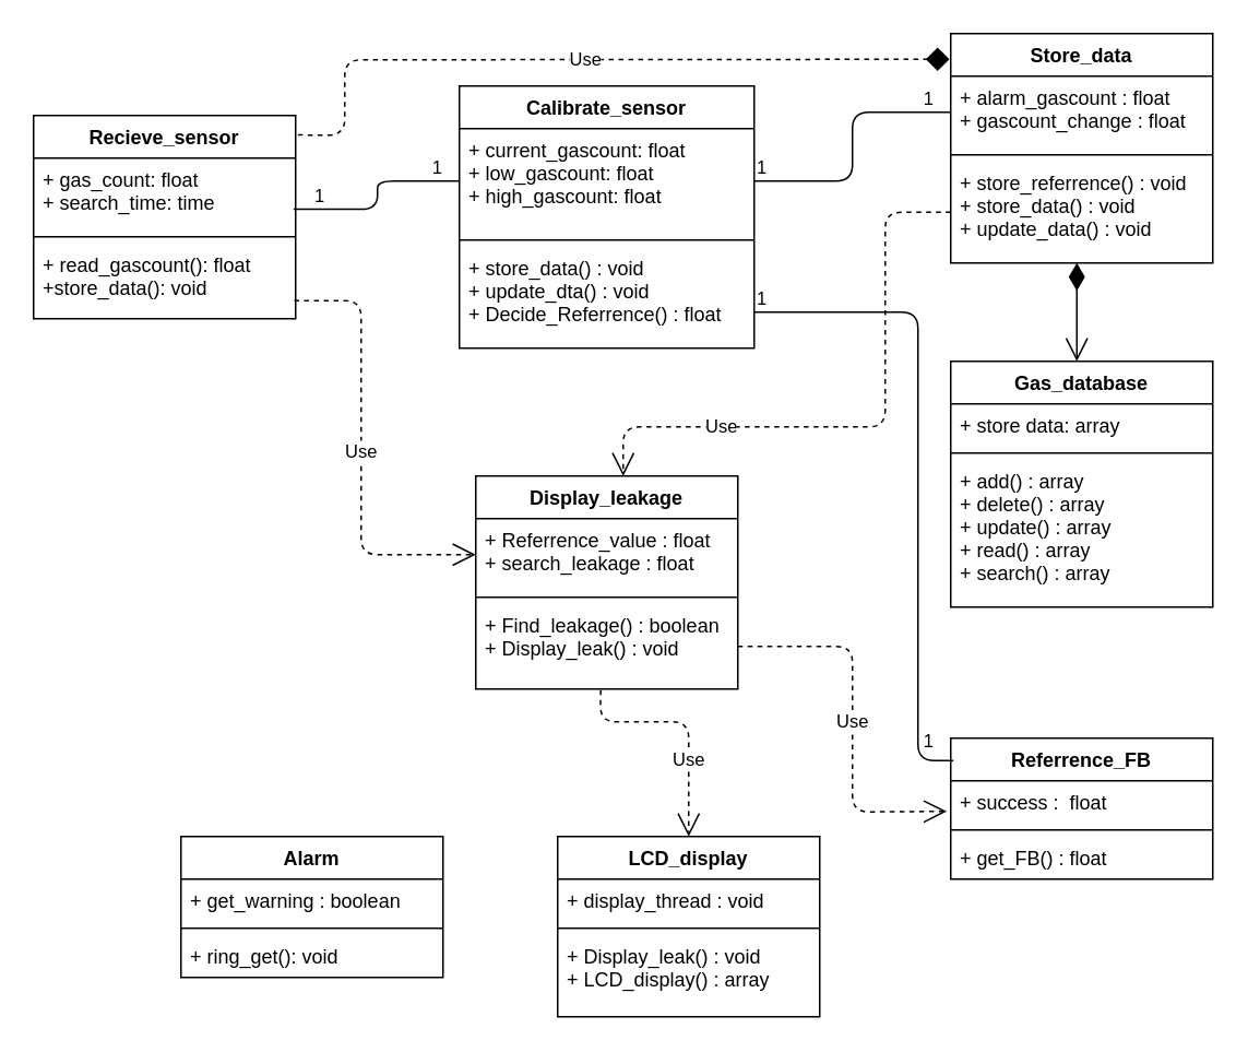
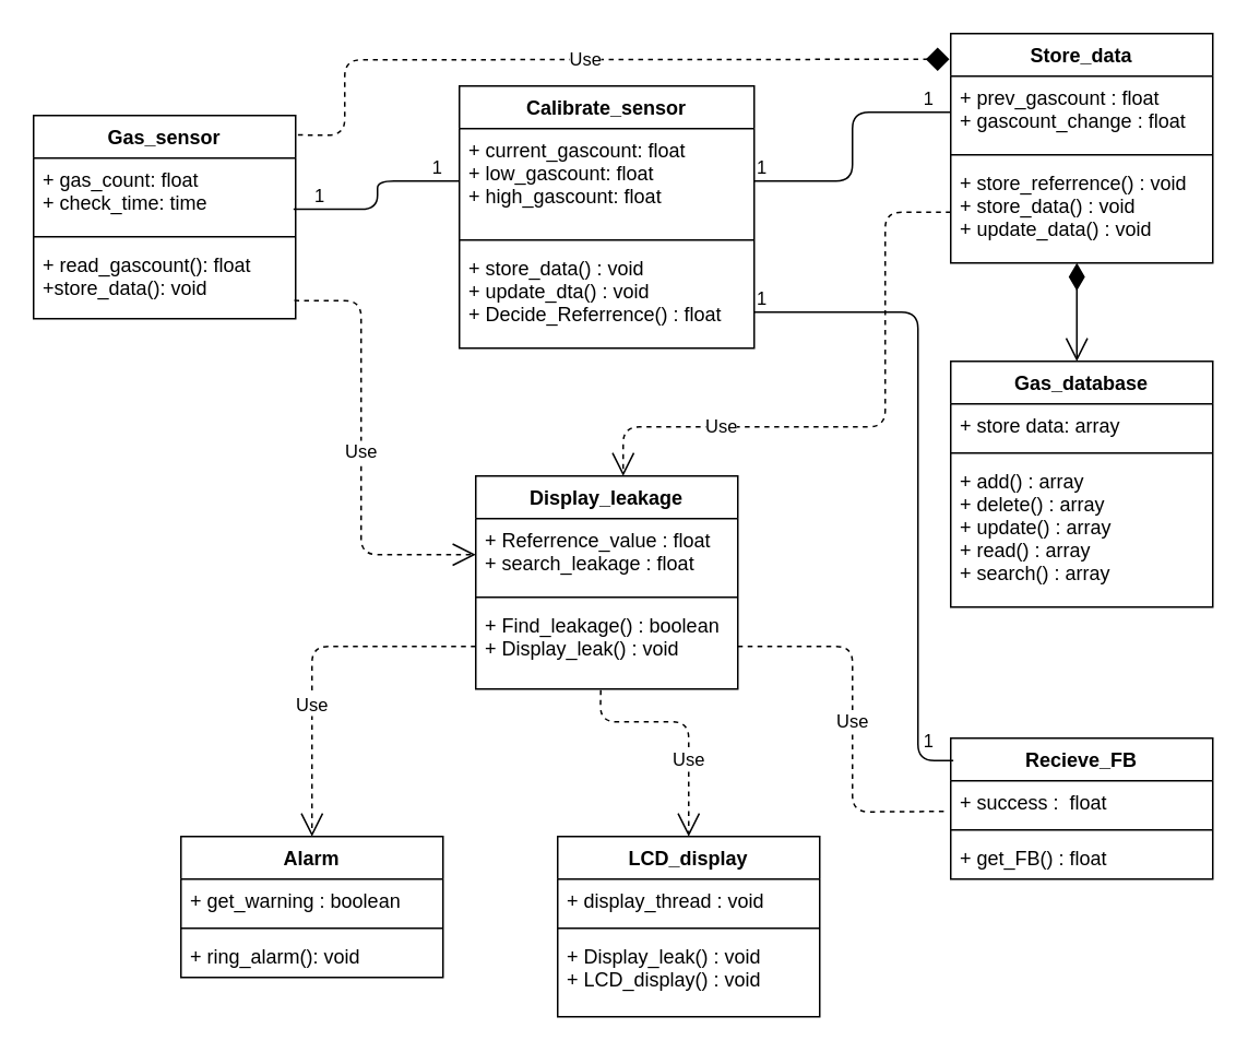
  <mxCell id="0" />
  <mxCell id="1" parent="0" />
- <mxCell id="2" value="Recieve_sensor" style="swimlane;fontStyle=1;align=center;verticalAlign=top;childLayout=stackLayout;horizontal=1;startSize=26;horizontalStack=0;resizeParent=1;resizeParentMax=0;resizeLast=0;collapsible=1;marginBottom=0;" vertex="1" parent="1"><mxGeometry x="20" y="70" width="160" height="124" as="geometry" /></mxCell>
- <mxCell id="3" value="+ gas_count: float&#10;+ search_time: time" style="text;strokeColor=none;fillColor=none;align=left;verticalAlign=top;spacingLeft=4;spacingRight=4;overflow=hidden;rotatable=0;points=[[0,0.5],[1,0.5]];portConstraint=eastwest;" vertex="1" parent="2"><mxGeometry y="26" width="160" height="44" as="geometry" /></mxCell>
+ <mxCell id="2" value="Gas_sensor" style="swimlane;fontStyle=1;align=center;verticalAlign=top;childLayout=stackLayout;horizontal=1;startSize=26;horizontalStack=0;resizeParent=1;resizeParentMax=0;resizeLast=0;collapsible=1;marginBottom=0;" vertex="1" parent="1"><mxGeometry x="20" y="70" width="160" height="124" as="geometry" /></mxCell>
+ <mxCell id="3" value="+ gas_count: float&#10;+ check_time: time" style="text;strokeColor=none;fillColor=none;align=left;verticalAlign=top;spacingLeft=4;spacingRight=4;overflow=hidden;rotatable=0;points=[[0,0.5],[1,0.5]];portConstraint=eastwest;" vertex="1" parent="2"><mxGeometry y="26" width="160" height="44" as="geometry" /></mxCell>
  <mxCell id="4" value="" style="line;strokeWidth=1;fillColor=none;align=left;verticalAlign=middle;spacingTop=-1;spacingLeft=3;spacingRight=3;rotatable=0;labelPosition=right;points=[];portConstraint=eastwest;" vertex="1" parent="2"><mxGeometry y="70" width="160" height="8" as="geometry" /></mxCell>
  <mxCell id="5" value="+ read_gascount(): float&#10;+store_data(): void" style="text;strokeColor=none;fillColor=none;align=left;verticalAlign=top;spacingLeft=4;spacingRight=4;overflow=hidden;rotatable=0;points=[[0,0.5],[1,0.5]];portConstraint=eastwest;" vertex="1" parent="2"><mxGeometry y="78" width="160" height="46" as="geometry" /></mxCell>
  <mxCell id="6" value="Calibrate_sensor" style="swimlane;fontStyle=1;align=center;verticalAlign=top;childLayout=stackLayout;horizontal=1;startSize=26;horizontalStack=0;resizeParent=1;resizeParentMax=0;resizeLast=0;collapsible=1;marginBottom=0;" vertex="1" parent="1"><mxGeometry x="280" y="52" width="180" height="160" as="geometry" /></mxCell>
  <mxCell id="7" value="+ current_gascount: float&#10;+ low_gascount: float&#10;+ high_gascount: float" style="text;strokeColor=none;fillColor=none;align=left;verticalAlign=top;spacingLeft=4;spacingRight=4;overflow=hidden;rotatable=0;points=[[0,0.5],[1,0.5]];portConstraint=eastwest;" vertex="1" parent="6"><mxGeometry y="26" width="180" height="64" as="geometry" /></mxCell>
  <mxCell id="8" value="" style="line;strokeWidth=1;fillColor=none;align=left;verticalAlign=middle;spacingTop=-1;spacingLeft=3;spacingRight=3;rotatable=0;labelPosition=right;points=[];portConstraint=eastwest;" vertex="1" parent="6"><mxGeometry y="90" width="180" height="8" as="geometry" /></mxCell>
  <mxCell id="9" value="+ store_data() : void&#10;+ update_dta() : void&#10;+ Decide_Referrence() : float" style="text;strokeColor=none;fillColor=none;align=left;verticalAlign=top;spacingLeft=4;spacingRight=4;overflow=hidden;rotatable=0;points=[[0,0.5],[1,0.5]];portConstraint=eastwest;" vertex="1" parent="6"><mxGeometry y="98" width="180" height="62" as="geometry" /></mxCell>
  <mxCell id="10" value="Store_data" style="swimlane;fontStyle=1;align=center;verticalAlign=top;childLayout=stackLayout;horizontal=1;startSize=26;horizontalStack=0;resizeParent=1;resizeParentMax=0;resizeLast=0;collapsible=1;marginBottom=0;" vertex="1" parent="1"><mxGeometry x="580" y="20" width="160" height="140" as="geometry" /></mxCell>
- <mxCell id="11" value="+ alarm_gascount : float&#10;+ gascount_change : float" style="text;strokeColor=none;fillColor=none;align=left;verticalAlign=top;spacingLeft=4;spacingRight=4;overflow=hidden;rotatable=0;points=[[0,0.5],[1,0.5]];portConstraint=eastwest;" vertex="1" parent="10"><mxGeometry y="26" width="160" height="44" as="geometry" /></mxCell>
+ <mxCell id="11" value="+ prev_gascount : float&#10;+ gascount_change : float" style="text;strokeColor=none;fillColor=none;align=left;verticalAlign=top;spacingLeft=4;spacingRight=4;overflow=hidden;rotatable=0;points=[[0,0.5],[1,0.5]];portConstraint=eastwest;" vertex="1" parent="10"><mxGeometry y="26" width="160" height="44" as="geometry" /></mxCell>
  <mxCell id="12" value="" style="line;strokeWidth=1;fillColor=none;align=left;verticalAlign=middle;spacingTop=-1;spacingLeft=3;spacingRight=3;rotatable=0;labelPosition=right;points=[];portConstraint=eastwest;" vertex="1" parent="10"><mxGeometry y="70" width="160" height="8" as="geometry" /></mxCell>
  <mxCell id="13" value="+ store_referrence() : void&#10;+ store_data() : void&#10;+ update_data() : void" style="text;strokeColor=none;fillColor=none;align=left;verticalAlign=top;spacingLeft=4;spacingRight=4;overflow=hidden;rotatable=0;points=[[0,0.5],[1,0.5]];portConstraint=eastwest;" vertex="1" parent="10"><mxGeometry y="78" width="160" height="62" as="geometry" /></mxCell>
  <mxCell id="14" value="Gas_database" style="swimlane;fontStyle=1;align=center;verticalAlign=top;childLayout=stackLayout;horizontal=1;startSize=26;horizontalStack=0;resizeParent=1;resizeParentMax=0;resizeLast=0;collapsible=1;marginBottom=0;" vertex="1" parent="1"><mxGeometry x="580" y="220" width="160" height="150" as="geometry" /></mxCell>
  <mxCell id="15" value="+ store data: array" style="text;strokeColor=none;fillColor=none;align=left;verticalAlign=top;spacingLeft=4;spacingRight=4;overflow=hidden;rotatable=0;points=[[0,0.5],[1,0.5]];portConstraint=eastwest;" vertex="1" parent="14"><mxGeometry y="26" width="160" height="26" as="geometry" /></mxCell>
  <mxCell id="16" value="" style="line;strokeWidth=1;fillColor=none;align=left;verticalAlign=middle;spacingTop=-1;spacingLeft=3;spacingRight=3;rotatable=0;labelPosition=right;points=[];portConstraint=eastwest;" vertex="1" parent="14"><mxGeometry y="52" width="160" height="8" as="geometry" /></mxCell>
  <mxCell id="17" value="+ add() : array&#10;+ delete() : array&#10;+ update() : array&#10;+ read() : array&#10;+ search() : array" style="text;strokeColor=none;fillColor=none;align=left;verticalAlign=top;spacingLeft=4;spacingRight=4;overflow=hidden;rotatable=0;points=[[0,0.5],[1,0.5]];portConstraint=eastwest;" vertex="1" parent="14"><mxGeometry y="60" width="160" height="90" as="geometry" /></mxCell>
- <mxCell id="18" value="Referrence_FB" style="swimlane;fontStyle=1;align=center;verticalAlign=top;childLayout=stackLayout;horizontal=1;startSize=26;horizontalStack=0;resizeParent=1;resizeParentMax=0;resizeLast=0;collapsible=1;marginBottom=0;" vertex="1" parent="1"><mxGeometry x="580" y="450" width="160" height="86" as="geometry" /></mxCell>
+ <mxCell id="18" value="Recieve_FB" style="swimlane;fontStyle=1;align=center;verticalAlign=top;childLayout=stackLayout;horizontal=1;startSize=26;horizontalStack=0;resizeParent=1;resizeParentMax=0;resizeLast=0;collapsible=1;marginBottom=0;" vertex="1" parent="1"><mxGeometry x="580" y="450" width="160" height="86" as="geometry" /></mxCell>
  <mxCell id="19" value="+ success :  float" style="text;strokeColor=none;fillColor=none;align=left;verticalAlign=top;spacingLeft=4;spacingRight=4;overflow=hidden;rotatable=0;points=[[0,0.5],[1,0.5]];portConstraint=eastwest;" vertex="1" parent="18"><mxGeometry y="26" width="160" height="26" as="geometry" /></mxCell>
  <mxCell id="20" value="" style="line;strokeWidth=1;fillColor=none;align=left;verticalAlign=middle;spacingTop=-1;spacingLeft=3;spacingRight=3;rotatable=0;labelPosition=right;points=[];portConstraint=eastwest;" vertex="1" parent="18"><mxGeometry y="52" width="160" height="8" as="geometry" /></mxCell>
  <mxCell id="21" value="+ get_FB() : float" style="text;strokeColor=none;fillColor=none;align=left;verticalAlign=top;spacingLeft=4;spacingRight=4;overflow=hidden;rotatable=0;points=[[0,0.5],[1,0.5]];portConstraint=eastwest;" vertex="1" parent="18"><mxGeometry y="60" width="160" height="26" as="geometry" /></mxCell>
  <mxCell id="22" value="Display_leakage" style="swimlane;fontStyle=1;align=center;verticalAlign=top;childLayout=stackLayout;horizontal=1;startSize=26;horizontalStack=0;resizeParent=1;resizeParentMax=0;resizeLast=0;collapsible=1;marginBottom=0;" vertex="1" parent="1"><mxGeometry x="290" y="290" width="160" height="130" as="geometry" /></mxCell>
  <mxCell id="23" value="+ Referrence_value : float&#10;+ search_leakage : float" style="text;strokeColor=none;fillColor=none;align=left;verticalAlign=top;spacingLeft=4;spacingRight=4;overflow=hidden;rotatable=0;points=[[0,0.5],[1,0.5]];portConstraint=eastwest;" vertex="1" parent="22"><mxGeometry y="26" width="160" height="44" as="geometry" /></mxCell>
  <mxCell id="24" value="" style="line;strokeWidth=1;fillColor=none;align=left;verticalAlign=middle;spacingTop=-1;spacingLeft=3;spacingRight=3;rotatable=0;labelPosition=right;points=[];portConstraint=eastwest;" vertex="1" parent="22"><mxGeometry y="70" width="160" height="8" as="geometry" /></mxCell>
  <mxCell id="25" value="+ Find_leakage() : boolean&#10;+ Display_leak() : void" style="text;strokeColor=none;fillColor=none;align=left;verticalAlign=top;spacingLeft=4;spacingRight=4;overflow=hidden;rotatable=0;points=[[0,0.5],[1,0.5]];portConstraint=eastwest;" vertex="1" parent="22"><mxGeometry y="78" width="160" height="52" as="geometry" /></mxCell>
  <mxCell id="26" value="LCD_display" style="swimlane;fontStyle=1;align=center;verticalAlign=top;childLayout=stackLayout;horizontal=1;startSize=26;horizontalStack=0;resizeParent=1;resizeParentMax=0;resizeLast=0;collapsible=1;marginBottom=0;" vertex="1" parent="1"><mxGeometry x="340" y="510" width="160" height="110" as="geometry" /></mxCell>
  <mxCell id="27" value="+ display_thread : void" style="text;strokeColor=none;fillColor=none;align=left;verticalAlign=top;spacingLeft=4;spacingRight=4;overflow=hidden;rotatable=0;points=[[0,0.5],[1,0.5]];portConstraint=eastwest;" vertex="1" parent="26"><mxGeometry y="26" width="160" height="26" as="geometry" /></mxCell>
  <mxCell id="28" value="" style="line;strokeWidth=1;fillColor=none;align=left;verticalAlign=middle;spacingTop=-1;spacingLeft=3;spacingRight=3;rotatable=0;labelPosition=right;points=[];portConstraint=eastwest;" vertex="1" parent="26"><mxGeometry y="52" width="160" height="8" as="geometry" /></mxCell>
- <mxCell id="29" value="+ Display_leak() : void&#10;+ LCD_display() : array" style="text;strokeColor=none;fillColor=none;align=left;verticalAlign=top;spacingLeft=4;spacingRight=4;overflow=hidden;rotatable=0;points=[[0,0.5],[1,0.5]];portConstraint=eastwest;" vertex="1" parent="26"><mxGeometry y="60" width="160" height="50" as="geometry" /></mxCell>
+ <mxCell id="29" value="+ Display_leak() : void&#10;+ LCD_display() : void" style="text;strokeColor=none;fillColor=none;align=left;verticalAlign=top;spacingLeft=4;spacingRight=4;overflow=hidden;rotatable=0;points=[[0,0.5],[1,0.5]];portConstraint=eastwest;" vertex="1" parent="26"><mxGeometry y="60" width="160" height="50" as="geometry" /></mxCell>
  <mxCell id="30" value="Alarm" style="swimlane;fontStyle=1;align=center;verticalAlign=top;childLayout=stackLayout;horizontal=1;startSize=26;horizontalStack=0;resizeParent=1;resizeParentMax=0;resizeLast=0;collapsible=1;marginBottom=0;" vertex="1" parent="1"><mxGeometry x="110" y="510" width="160" height="86" as="geometry" /></mxCell>
  <mxCell id="31" value="+ get_warning : boolean" style="text;strokeColor=none;fillColor=none;align=left;verticalAlign=top;spacingLeft=4;spacingRight=4;overflow=hidden;rotatable=0;points=[[0,0.5],[1,0.5]];portConstraint=eastwest;" vertex="1" parent="30"><mxGeometry y="26" width="160" height="26" as="geometry" /></mxCell>
  <mxCell id="32" value="" style="line;strokeWidth=1;fillColor=none;align=left;verticalAlign=middle;spacingTop=-1;spacingLeft=3;spacingRight=3;rotatable=0;labelPosition=right;points=[];portConstraint=eastwest;" vertex="1" parent="30"><mxGeometry y="52" width="160" height="8" as="geometry" /></mxCell>
- <mxCell id="33" value="+ ring_get(): void" style="text;strokeColor=none;fillColor=none;align=left;verticalAlign=top;spacingLeft=4;spacingRight=4;overflow=hidden;rotatable=0;points=[[0,0.5],[1,0.5]];portConstraint=eastwest;" vertex="1" parent="30"><mxGeometry y="60" width="160" height="26" as="geometry" /></mxCell>
+ <mxCell id="33" value="+ ring_alarm(): void" style="text;strokeColor=none;fillColor=none;align=left;verticalAlign=top;spacingLeft=4;spacingRight=4;overflow=hidden;rotatable=0;points=[[0,0.5],[1,0.5]];portConstraint=eastwest;" vertex="1" parent="30"><mxGeometry y="60" width="160" height="26" as="geometry" /></mxCell>
  <mxCell id="34" value="" style="endArrow=open;html=1;endSize=12;startArrow=diamondThin;startSize=14;startFill=1;edgeStyle=orthogonalEdgeStyle;align=left;verticalAlign=bottom;exitX=0.55;exitY=1;exitDx=0;exitDy=0;exitPerimeter=0;" edge="1" parent="1"><mxGeometry x="-0.667" y="3" relative="1" as="geometry"><mxPoint x="657" y="160" as="sourcePoint" /><mxPoint x="657" y="220" as="targetPoint" /><mxPoint as="offset" /></mxGeometry></mxCell>
  <mxCell id="35" value="Use" style="endArrow=open;endSize=12;dashed=1;html=1;entryX=0;entryY=0.5;entryDx=0;entryDy=0;exitX=0.995;exitY=0.759;exitDx=0;exitDy=0;exitPerimeter=0;" edge="1" parent="1" source="5" target="23"><mxGeometry width="160" relative="1" as="geometry"><mxPoint x="180" y="170" as="sourcePoint" /><mxPoint x="340" y="170" as="targetPoint" /><Array as="points"><mxPoint x="220" y="183" /><mxPoint x="220" y="338" /></Array></mxGeometry></mxCell>
+ <mxCell id="36" value="Use" style="endArrow=open;endSize=12;dashed=1;html=1;entryX=0.5;entryY=0;entryDx=0;entryDy=0;exitX=0;exitY=0.5;exitDx=0;exitDy=0;" edge="1" parent="1" source="25" target="30"><mxGeometry x="0.259" width="160" relative="1" as="geometry"><mxPoint x="220" y="380" as="sourcePoint" /><mxPoint x="380" y="380" as="targetPoint" /><Array as="points"><mxPoint x="190" y="394" /></Array><mxPoint as="offset" /></mxGeometry></mxCell>
  <mxCell id="37" value="Use" style="endArrow=open;endSize=12;dashed=1;html=1;exitX=0.477;exitY=1.014;exitDx=0;exitDy=0;exitPerimeter=0;" edge="1" parent="1" source="25"><mxGeometry x="0.342" width="160" relative="1" as="geometry"><mxPoint x="220" y="380" as="sourcePoint" /><mxPoint x="420" y="510" as="targetPoint" /><Array as="points"><mxPoint x="366" y="440" /><mxPoint x="420" y="440" /></Array><mxPoint as="offset" /></mxGeometry></mxCell>
- <mxCell id="38" value="Use" style="endArrow=open;endSize=12;dashed=1;html=1;entryX=-0.015;entryY=0.718;entryDx=0;entryDy=0;entryPerimeter=0;exitX=1;exitY=0.5;exitDx=0;exitDy=0;" edge="1" parent="1" source="25" target="19"><mxGeometry x="0.015" width="160" relative="1" as="geometry"><mxPoint x="220" y="380" as="sourcePoint" /><mxPoint x="380" y="380" as="targetPoint" /><Array as="points"><mxPoint x="520" y="394" /><mxPoint x="520" y="495" /></Array><mxPoint as="offset" /></mxGeometry></mxCell>
+ <mxCell id="38" value="Use" style="endArrow=none;endSize=12;dashed=1;html=1;entryX=-0.015;entryY=0.718;entryDx=0;entryDy=0;entryPerimeter=0;exitX=1;exitY=0.5;exitDx=0;exitDy=0;" edge="1" parent="1" source="25" target="19"><mxGeometry x="0.015" width="160" relative="1" as="geometry"><mxPoint x="220" y="380" as="sourcePoint" /><mxPoint x="380" y="380" as="targetPoint" /><Array as="points"><mxPoint x="520" y="394" /><mxPoint x="520" y="495" /></Array><mxPoint as="offset" /></mxGeometry></mxCell>
  <mxCell id="39" value="Use" style="endArrow=open;endSize=12;dashed=1;html=1;exitX=0;exitY=0.5;exitDx=0;exitDy=0;" edge="1" parent="1" source="13"><mxGeometry x="0.501" width="160" relative="1" as="geometry"><mxPoint x="220" y="290" as="sourcePoint" /><mxPoint x="380" y="290" as="targetPoint" /><Array as="points"><mxPoint x="540" y="129" /><mxPoint x="540" y="260" /><mxPoint x="380" y="260" /></Array><mxPoint as="offset" /></mxGeometry></mxCell>
  <mxCell id="40" value="Use" style="endArrow=diamond;endSize=12;dashed=1;html=1;exitX=1.009;exitY=0.096;exitDx=0;exitDy=0;exitPerimeter=0;entryX=-0.005;entryY=0.112;entryDx=0;entryDy=0;entryPerimeter=0;" edge="1" parent="1" source="2" target="10"><mxGeometry width="160" relative="1" as="geometry"><mxPoint x="220" y="200" as="sourcePoint" /><mxPoint x="380" y="200" as="targetPoint" /><Array as="points"><mxPoint x="210" y="82" /><mxPoint x="210" y="36" /></Array></mxGeometry></mxCell>
  <mxCell id="41" value="" style="endArrow=none;html=1;edgeStyle=orthogonalEdgeStyle;exitX=0.992;exitY=0.709;exitDx=0;exitDy=0;exitPerimeter=0;entryX=0;entryY=0.5;entryDx=0;entryDy=0;" edge="1" parent="1" source="3" target="7"><mxGeometry relative="1" as="geometry"><mxPoint x="-10" y="320" as="sourcePoint" /><mxPoint x="150" y="320" as="targetPoint" /></mxGeometry></mxCell>
  <mxCell id="42" value="1" style="edgeLabel;resizable=0;html=1;align=left;verticalAlign=bottom;" connectable="0" vertex="1" parent="41"><mxGeometry x="-1" relative="1" as="geometry"><mxPoint x="11" as="offset" /></mxGeometry></mxCell>
  <mxCell id="43" value="1" style="edgeLabel;resizable=0;html=1;align=right;verticalAlign=bottom;" connectable="0" vertex="1" parent="41"><mxGeometry x="1" relative="1" as="geometry"><mxPoint x="-10" as="offset" /></mxGeometry></mxCell>
  <mxCell id="44" value="" style="endArrow=none;html=1;edgeStyle=orthogonalEdgeStyle;exitX=1;exitY=0.5;exitDx=0;exitDy=0;entryX=0;entryY=0.5;entryDx=0;entryDy=0;" edge="1" parent="1" source="7" target="11"><mxGeometry relative="1" as="geometry"><mxPoint x="0" y="330" as="sourcePoint" /><mxPoint x="160" y="330" as="targetPoint" /></mxGeometry></mxCell>
  <mxCell id="45" value="1" style="edgeLabel;resizable=0;html=1;align=left;verticalAlign=bottom;" connectable="0" vertex="1" parent="44"><mxGeometry x="-1" relative="1" as="geometry" /></mxCell>
  <mxCell id="46" value="1" style="edgeLabel;resizable=0;html=1;align=right;verticalAlign=bottom;" connectable="0" vertex="1" parent="44"><mxGeometry x="1" relative="1" as="geometry"><mxPoint x="-10" as="offset" /></mxGeometry></mxCell>
  <mxCell id="47" value="" style="endArrow=none;html=1;edgeStyle=orthogonalEdgeStyle;entryX=0.01;entryY=0.159;entryDx=0;entryDy=0;entryPerimeter=0;" edge="1" parent="1" target="18"><mxGeometry relative="1" as="geometry"><mxPoint x="460" y="190" as="sourcePoint" /><mxPoint x="550" y="400" as="targetPoint" /><Array as="points"><mxPoint x="560" y="190" /><mxPoint x="560" y="464" /></Array></mxGeometry></mxCell>
  <mxCell id="48" value="1" style="edgeLabel;resizable=0;html=1;align=left;verticalAlign=bottom;" connectable="0" vertex="1" parent="47"><mxGeometry x="-1" relative="1" as="geometry" /></mxCell>
  <mxCell id="49" value="1" style="edgeLabel;resizable=0;html=1;align=right;verticalAlign=bottom;" connectable="0" vertex="1" parent="47"><mxGeometry x="1" relative="1" as="geometry"><mxPoint x="-11" y="-4" as="offset" /></mxGeometry></mxCell>
